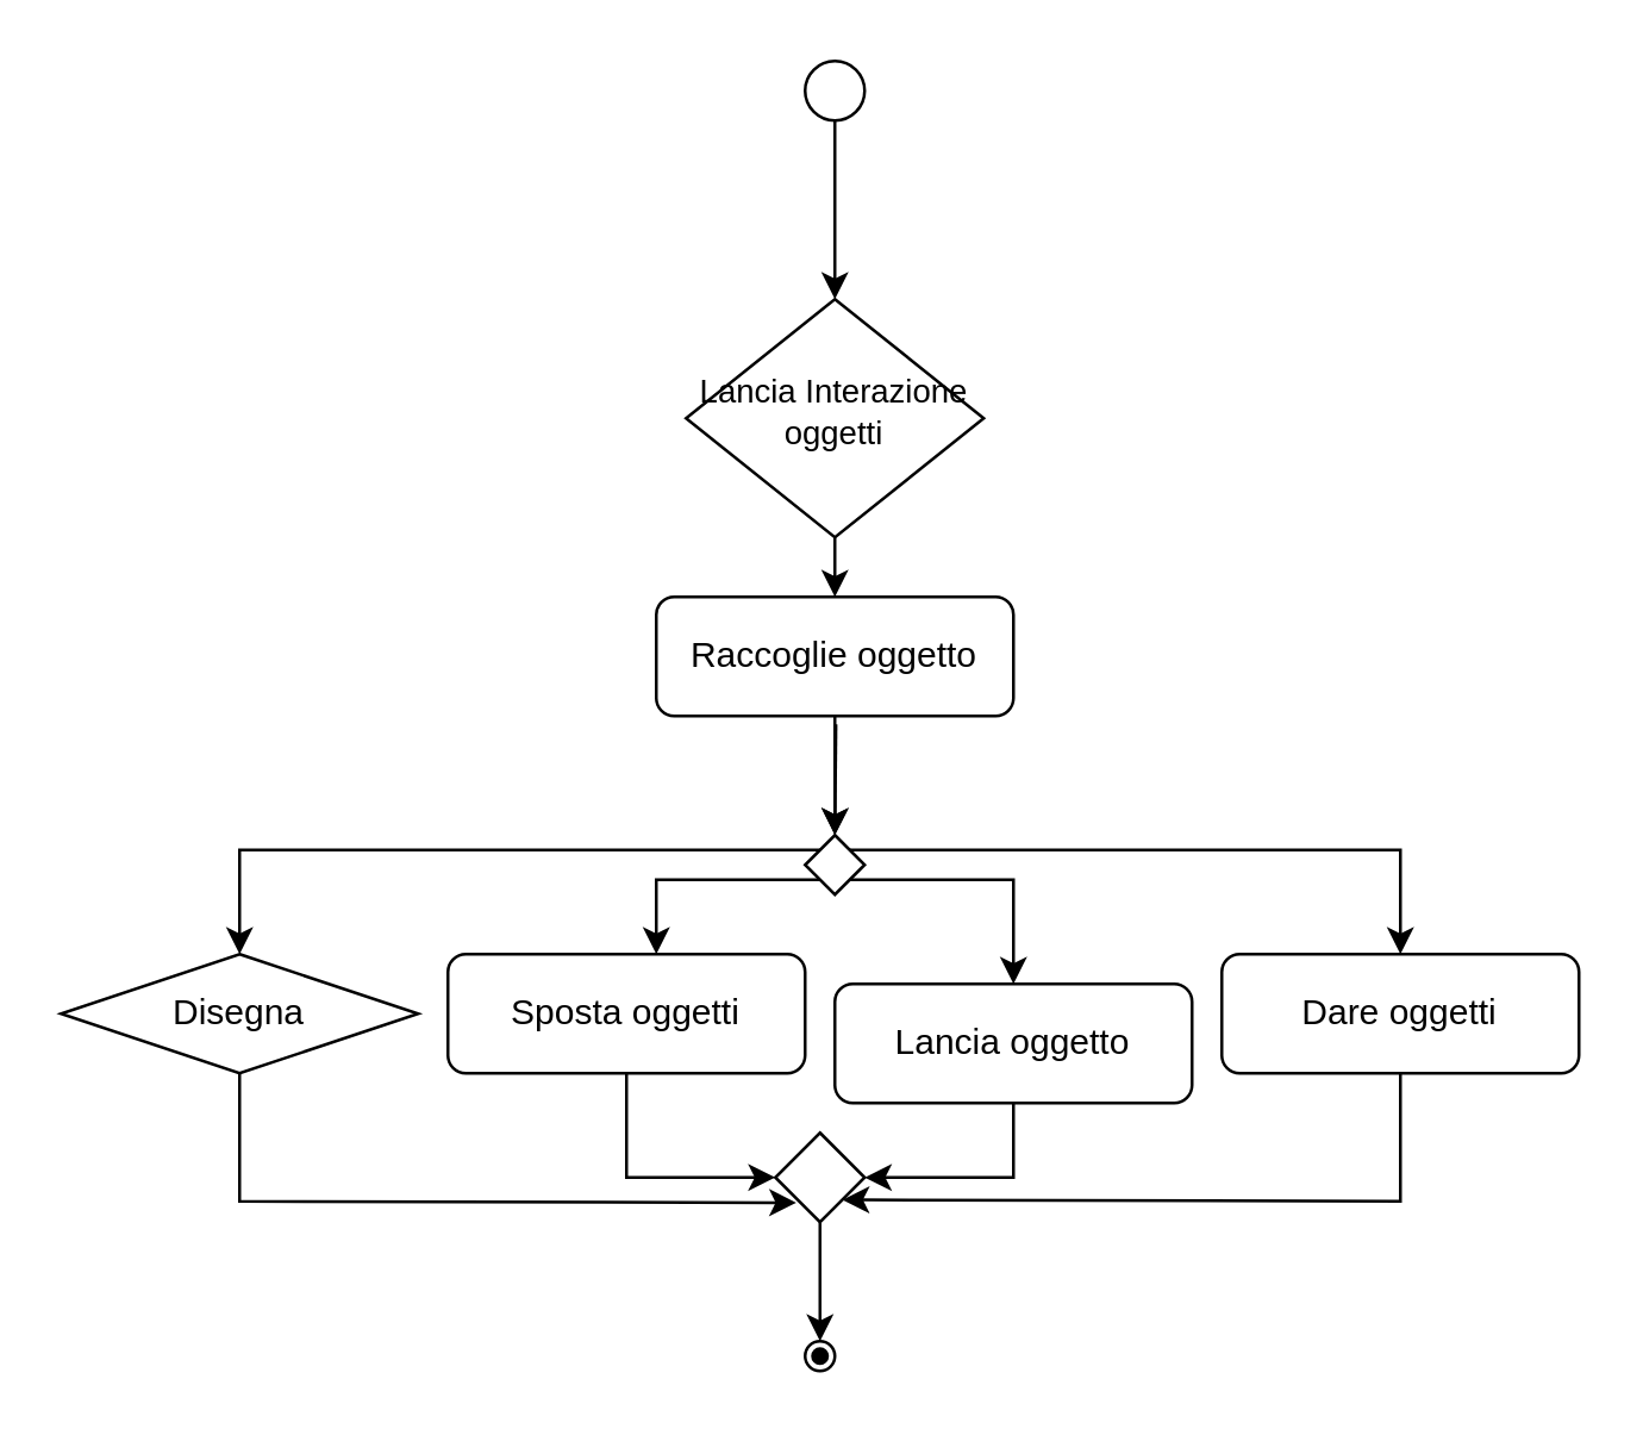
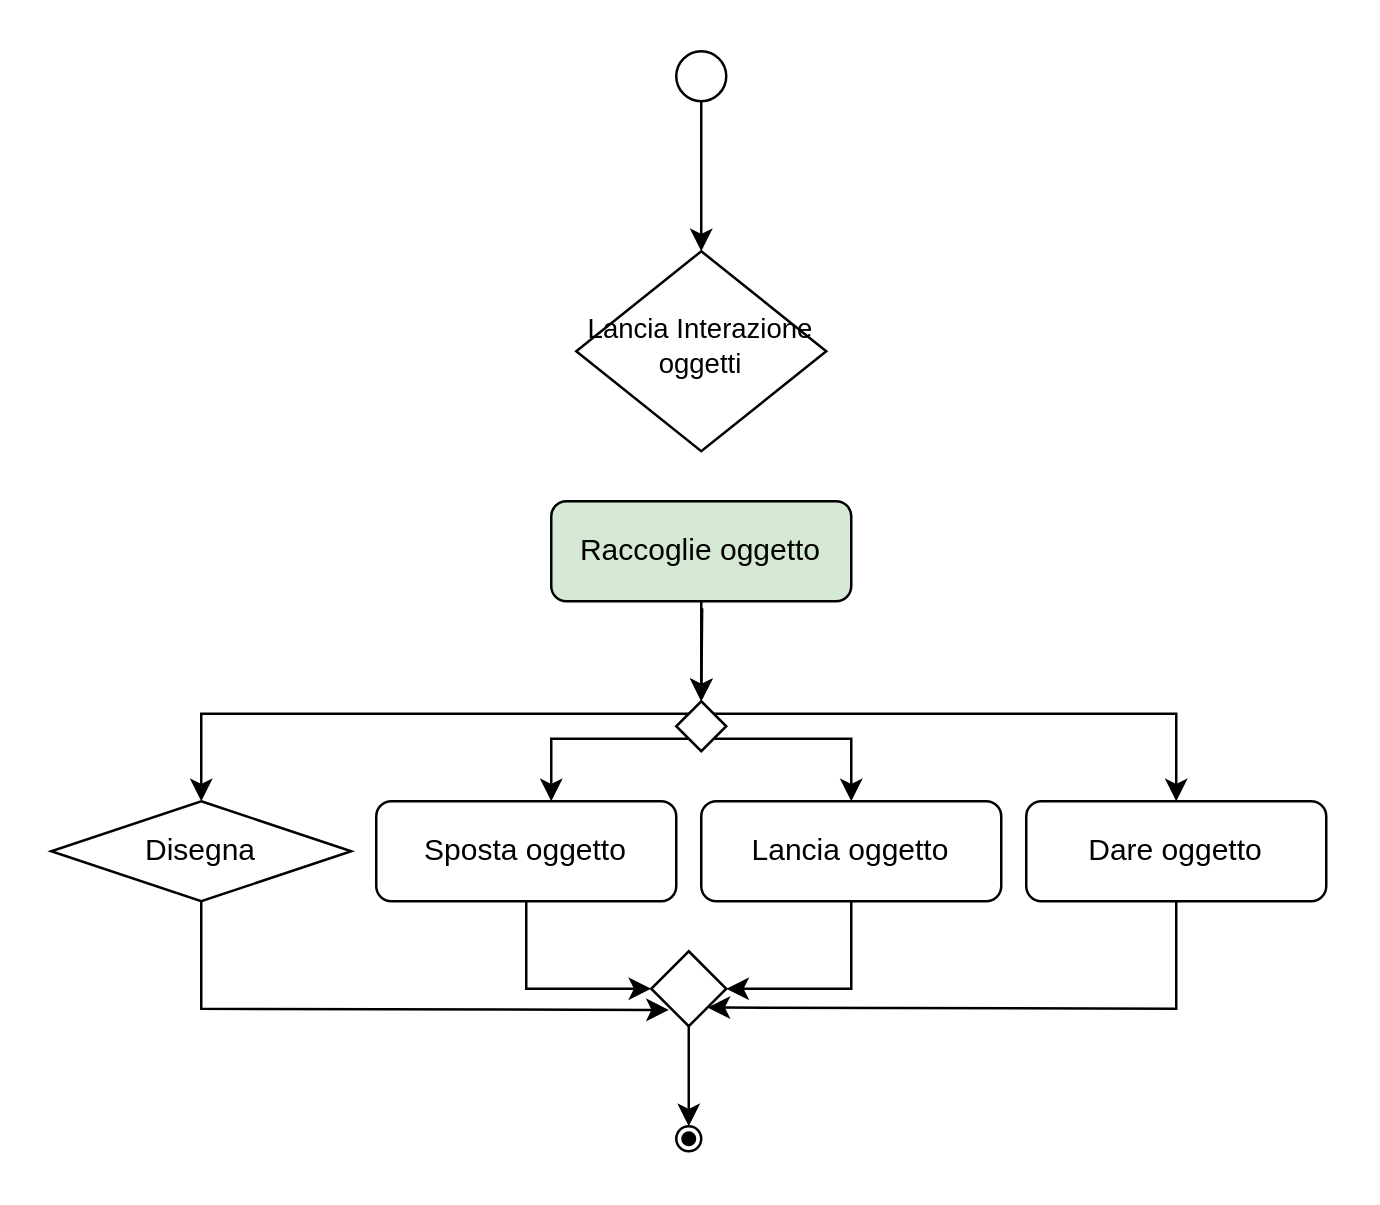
  <mxCell id="0" />
  <mxCell id="1" parent="0" />
  <mxCell id="2" value="" style="ellipse;whiteSpace=wrap;html=1;aspect=fixed;" vertex="1" parent="1"><mxGeometry x="270" y="20" width="20" height="20" as="geometry" /></mxCell>
  <mxCell id="3" value="" style="endArrow=classic;html=1;rounded=0;exitX=0.5;exitY=1;exitDx=0;exitDy=0;" edge="1" parent="1" source="2"><mxGeometry width="50" height="50" relative="1" as="geometry"><mxPoint x="200" y="100" as="sourcePoint" /><mxPoint x="280" y="100" as="targetPoint" /></mxGeometry></mxCell>
  <mxCell id="4" value="Disegna" style="rhombus;whiteSpace=wrap;html=1;fontSize=12;glass=0;strokeWidth=1;shadow=0;" vertex="1" parent="1"><mxGeometry x="20" y="320" width="120" height="40" as="geometry" /></mxCell>
  <mxCell id="5" value="Lancia Interazione oggetti" style="rhombus;whiteSpace=wrap;html=1;shadow=0;fontFamily=Helvetica;fontSize=11;align=center;strokeWidth=1;spacing=6;spacingTop=-4;" vertex="1" parent="1"><mxGeometry x="230" y="100" width="100" height="80" as="geometry" /></mxCell>
  <mxCell id="6" value="" style="ellipse;whiteSpace=wrap;html=1;aspect=fixed;" vertex="1" parent="1"><mxGeometry x="270" y="450" width="10" height="10" as="geometry" /></mxCell>
  <mxCell id="7" value="" style="ellipse;whiteSpace=wrap;html=1;aspect=fixed;fillColor=#000000;" vertex="1" parent="1"><mxGeometry x="272.5" y="452.5" width="5" height="5" as="geometry" /></mxCell>
  <mxCell id="8" value="" style="endArrow=classic;html=1;rounded=0;entryX=0.5;entryY=0;entryDx=0;entryDy=0;exitX=0;exitY=0;exitDx=0;exitDy=0;" edge="1" parent="1" source="12" target="4"><mxGeometry width="50" height="50" relative="1" as="geometry"><mxPoint x="226" y="141" as="sourcePoint" /><mxPoint x="130" y="141" as="targetPoint" /><Array as="points"><mxPoint x="80" y="285" /></Array></mxGeometry></mxCell>
  <mxCell id="9" value="" style="edgeStyle=orthogonalEdgeStyle;rounded=0;orthogonalLoop=1;jettySize=auto;html=1;" edge="1" parent="1" source="10" target="12"><mxGeometry relative="1" as="geometry" /></mxCell>
- <mxCell id="10" value="Raccoglie oggetto" style="rounded=1;whiteSpace=wrap;html=1;fontSize=12;glass=0;strokeWidth=1;shadow=0;" vertex="1" parent="1"><mxGeometry x="220" y="200" width="120" height="40" as="geometry" /></mxCell>
- <mxCell id="11" value="" style="endArrow=classic;html=1;rounded=0;exitX=0.5;exitY=1;exitDx=0;exitDy=0;entryX=0.5;entryY=0;entryDx=0;entryDy=0;" edge="1" parent="1" source="5" target="10"><mxGeometry width="50" height="50" relative="1" as="geometry"><mxPoint x="500" y="151" as="sourcePoint" /><mxPoint x="404" y="151" as="targetPoint" /><Array as="points"><mxPoint x="280" y="190" /></Array></mxGeometry></mxCell>
+ <mxCell id="10" value="Raccoglie oggetto" style="rounded=1;whiteSpace=wrap;html=1;fontSize=12;glass=0;strokeWidth=1;shadow=0;fillColor=#d5e8d4;" vertex="1" parent="1"><mxGeometry x="220" y="200" width="120" height="40" as="geometry" /></mxCell>
  <mxCell id="12" value="" style="rhombus;whiteSpace=wrap;html=1;labelBackgroundColor=#000000;labelBorderColor=default;textShadow=1;fillColor=none;" vertex="1" parent="1"><mxGeometry x="270" y="280" width="20" height="20" as="geometry" /></mxCell>
  <mxCell id="13" value="" style="endArrow=classic;html=1;rounded=0;exitX=0.503;exitY=1.07;exitDx=0;exitDy=0;entryX=0.5;entryY=0;entryDx=0;entryDy=0;exitPerimeter=0;" edge="1" parent="1" source="10"><mxGeometry width="50" height="50" relative="1" as="geometry"><mxPoint x="340" y="150" as="sourcePoint" /><mxPoint x="280" y="280" as="targetPoint" /><Array as="points" /></mxGeometry></mxCell>
- <mxCell id="14" value="Lancia oggetto" style="rounded=1;whiteSpace=wrap;html=1;fontSize=12;glass=0;strokeWidth=1;shadow=0;" vertex="1" parent="1"><mxGeometry x="280" y="330" width="120" height="40" as="geometry" /></mxCell>
- <mxCell id="15" value="Sposta oggetti" style="rounded=1;whiteSpace=wrap;html=1;fontSize=12;glass=0;strokeWidth=1;shadow=0;" vertex="1" parent="1"><mxGeometry x="150" y="320" width="120" height="40" as="geometry" /></mxCell>
+ <mxCell id="14" value="Lancia oggetto" style="rounded=1;whiteSpace=wrap;html=1;fontSize=12;glass=0;strokeWidth=1;shadow=0;" vertex="1" parent="1"><mxGeometry x="280" y="320" width="120" height="40" as="geometry" /></mxCell>
+ <mxCell id="15" value="Sposta oggetto" style="rounded=1;whiteSpace=wrap;html=1;fontSize=12;glass=0;strokeWidth=1;shadow=0;" vertex="1" parent="1"><mxGeometry x="150" y="320" width="120" height="40" as="geometry" /></mxCell>
  <mxCell id="16" value="" style="rhombus;whiteSpace=wrap;html=1;labelBackgroundColor=#000000;labelBorderColor=default;textShadow=1;fillColor=none;" vertex="1" parent="1"><mxGeometry x="260" y="380" width="30" height="30" as="geometry" /></mxCell>
  <mxCell id="17" value="" style="endArrow=classic;html=1;rounded=0;exitX=1;exitY=1;exitDx=0;exitDy=0;entryX=0.5;entryY=0;entryDx=0;entryDy=0;" edge="1" parent="1" source="12" target="14"><mxGeometry width="50" height="50" relative="1" as="geometry"><mxPoint x="360" y="253" as="sourcePoint" /><mxPoint x="360" y="290" as="targetPoint" /><Array as="points"><mxPoint x="340" y="295" /></Array></mxGeometry></mxCell>
  <mxCell id="18" value="" style="endArrow=classic;html=1;rounded=0;exitX=0;exitY=1;exitDx=0;exitDy=0;" edge="1" parent="1" source="12"><mxGeometry width="50" height="50" relative="1" as="geometry"><mxPoint x="295" y="305" as="sourcePoint" /><mxPoint x="220" y="320" as="targetPoint" /><Array as="points"><mxPoint x="220" y="295" /></Array></mxGeometry></mxCell>
  <mxCell id="19" value="" style="endArrow=classic;html=1;rounded=0;exitX=0.5;exitY=1;exitDx=0;exitDy=0;entryX=0;entryY=0.5;entryDx=0;entryDy=0;" edge="1" parent="1" source="15" target="16"><mxGeometry width="50" height="50" relative="1" as="geometry"><mxPoint x="255" y="380" as="sourcePoint" /><mxPoint x="200" y="405" as="targetPoint" /><Array as="points"><mxPoint x="210" y="395" /></Array></mxGeometry></mxCell>
  <mxCell id="20" value="" style="endArrow=classic;html=1;rounded=0;exitX=0.5;exitY=1;exitDx=0;exitDy=0;entryX=1;entryY=0.5;entryDx=0;entryDy=0;" edge="1" parent="1" source="14" target="16"><mxGeometry width="50" height="50" relative="1" as="geometry"><mxPoint x="332.5" y="370" as="sourcePoint" /><mxPoint x="293" y="396" as="targetPoint" /><Array as="points"><mxPoint x="340" y="395" /></Array></mxGeometry></mxCell>
  <mxCell id="21" value="" style="endArrow=classic;html=1;rounded=0;exitX=0.5;exitY=1;exitDx=0;exitDy=0;entryX=0.235;entryY=0.783;entryDx=0;entryDy=0;entryPerimeter=0;" edge="1" parent="1" source="4" target="16"><mxGeometry width="50" height="50" relative="1" as="geometry"><mxPoint x="220" y="370" as="sourcePoint" /><mxPoint x="270" y="405" as="targetPoint" /><Array as="points"><mxPoint x="80" y="403" /></Array></mxGeometry></mxCell>
  <mxCell id="22" value="" style="endArrow=classic;html=1;rounded=0;exitX=0.5;exitY=1;exitDx=0;exitDy=0;entryX=0.5;entryY=0;entryDx=0;entryDy=0;" edge="1" parent="1" source="16" target="6"><mxGeometry width="50" height="50" relative="1" as="geometry"><mxPoint x="274.76" y="410" as="sourcePoint" /><mxPoint x="274.76" y="447" as="targetPoint" /><Array as="points" /></mxGeometry></mxCell>
- <mxCell id="23" value="Dare oggetti" style="rounded=1;whiteSpace=wrap;html=1;fontSize=12;glass=0;strokeWidth=1;shadow=0;" vertex="1" parent="1"><mxGeometry x="410" y="320" width="120" height="40" as="geometry" /></mxCell>
+ <mxCell id="23" value="Dare oggetto" style="rounded=1;whiteSpace=wrap;html=1;fontSize=12;glass=0;strokeWidth=1;shadow=0;" vertex="1" parent="1"><mxGeometry x="410" y="320" width="120" height="40" as="geometry" /></mxCell>
  <mxCell id="24" value="" style="endArrow=classic;html=1;rounded=0;entryX=0.5;entryY=0;entryDx=0;entryDy=0;exitX=1;exitY=0;exitDx=0;exitDy=0;" edge="1" parent="1" target="23" source="12"><mxGeometry width="50" height="50" relative="1" as="geometry"><mxPoint x="270" y="290" as="sourcePoint" /><mxPoint x="535" y="141" as="targetPoint" /><Array as="points"><mxPoint x="470" y="285" /></Array></mxGeometry></mxCell>
  <mxCell id="25" value="" style="endArrow=classic;html=1;rounded=0;exitX=0.5;exitY=1;exitDx=0;exitDy=0;entryX=1;entryY=1;entryDx=0;entryDy=0;" edge="1" parent="1" target="16"><mxGeometry width="50" height="50" relative="1" as="geometry"><mxPoint x="470" y="360" as="sourcePoint" /><mxPoint x="420" y="395" as="targetPoint" /><Array as="points"><mxPoint x="470" y="403" /></Array></mxGeometry></mxCell>
